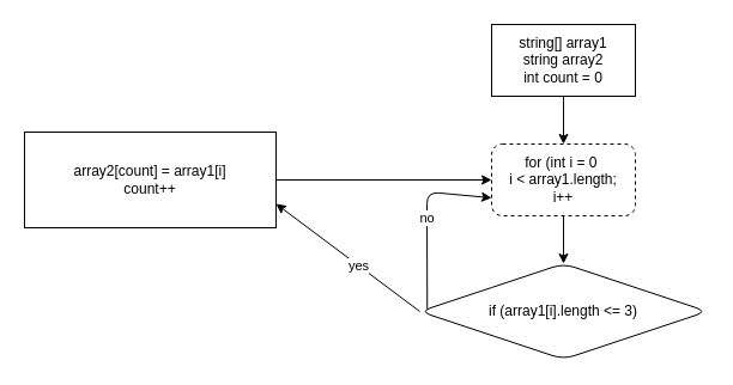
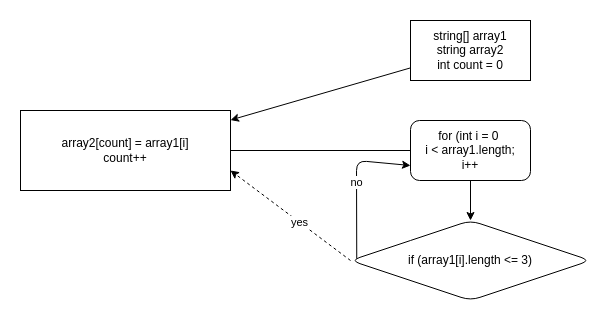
  <mxCell id="0" />
  <mxCell id="1" parent="0" />
- <mxCell id="2" value="" style="edgeStyle=none;html=1;" edge="1" parent="1" source="3" target="5"><mxGeometry relative="1" as="geometry" /></mxCell>
+ <mxCell id="2" value="" style="edgeStyle=none;html=1;" edge="1" parent="1" source="3" target="11"><mxGeometry relative="1" as="geometry" /></mxCell>
  <mxCell id="3" value="string[] array1&lt;br&gt;string array2&lt;br&gt;int count = 0" style="whiteSpace=wrap;html=1;" vertex="1" parent="1"><mxGeometry x="410" y="20" width="120" height="60" as="geometry" /></mxCell>
  <mxCell id="4" value="" style="edgeStyle=none;html=1;" edge="1" parent="1" source="5" target="9"><mxGeometry relative="1" as="geometry" /></mxCell>
- <mxCell id="5" value="for (int i = 0&amp;nbsp;&lt;br&gt;i &amp;lt; array1.length;&lt;br&gt;i++" style="whiteSpace=wrap;html=1;rounded=1;dashed=1;" vertex="1" parent="1"><mxGeometry x="410" y="120" width="120" height="60" as="geometry" /></mxCell>
- <mxCell id="6" style="edgeStyle=none;html=1;exitX=0;exitY=0.5;exitDx=0;exitDy=0;entryX=1;entryY=0.75;entryDx=0;entryDy=0;" edge="1" parent="1" source="9" target="11"><mxGeometry relative="1" as="geometry"><mxPoint x="210" y="260" as="targetPoint" /><Array as="points" /></mxGeometry></mxCell>
+ <mxCell id="5" value="for (int i = 0&amp;nbsp;&lt;br&gt;i &amp;lt; array1.length;&lt;br&gt;i++" style="whiteSpace=wrap;html=1;rounded=1;" vertex="1" parent="1"><mxGeometry x="410" y="120" width="120" height="60" as="geometry" /></mxCell>
+ <mxCell id="6" style="edgeStyle=none;html=1;exitX=0;exitY=0.5;exitDx=0;exitDy=0;entryX=1;entryY=0.75;entryDx=0;entryDy=0;dashed=1;" edge="1" parent="1" source="9" target="11"><mxGeometry relative="1" as="geometry"><mxPoint x="210" y="260" as="targetPoint" /><Array as="points" /></mxGeometry></mxCell>
  <mxCell id="7" value="yes" style="edgeLabel;html=1;align=center;verticalAlign=middle;resizable=0;points=[];" vertex="1" connectable="0" parent="6"><mxGeometry x="-0.133" relative="1" as="geometry"><mxPoint as="offset" /></mxGeometry></mxCell>
  <mxCell id="8" value="no" style="edgeStyle=none;html=1;entryX=0;entryY=0.75;entryDx=0;entryDy=0;exitX=0.026;exitY=0.481;exitDx=0;exitDy=0;exitPerimeter=0;" edge="1" parent="1" source="9" target="5"><mxGeometry relative="1" as="geometry"><mxPoint x="310" y="250" as="targetPoint" /><Array as="points"><mxPoint x="356" y="160" /></Array></mxGeometry></mxCell>
  <mxCell id="9" value="if (array1[i].length &amp;lt;= 3)" style="rhombus;whiteSpace=wrap;html=1;rounded=1;" vertex="1" parent="1"><mxGeometry x="350" y="220" width="240" height="80" as="geometry" /></mxCell>
- <mxCell id="10" style="edgeStyle=none;html=1;entryX=0;entryY=0.5;entryDx=0;entryDy=0;" edge="1" parent="1" source="11" target="5"><mxGeometry relative="1" as="geometry" /></mxCell>
+ <mxCell id="10" style="edgeStyle=none;html=1;entryX=0;entryY=0.5;entryDx=0;entryDy=0;endArrow=none;" edge="1" parent="1" source="11" target="5"><mxGeometry relative="1" as="geometry" /></mxCell>
  <mxCell id="11" value="array2[count] = array1[i]&lt;br&gt;count++" style="whiteSpace=wrap;html=1;rounded=0;" vertex="1" parent="1"><mxGeometry x="20" y="110" width="210" height="80" as="geometry" /></mxCell>
